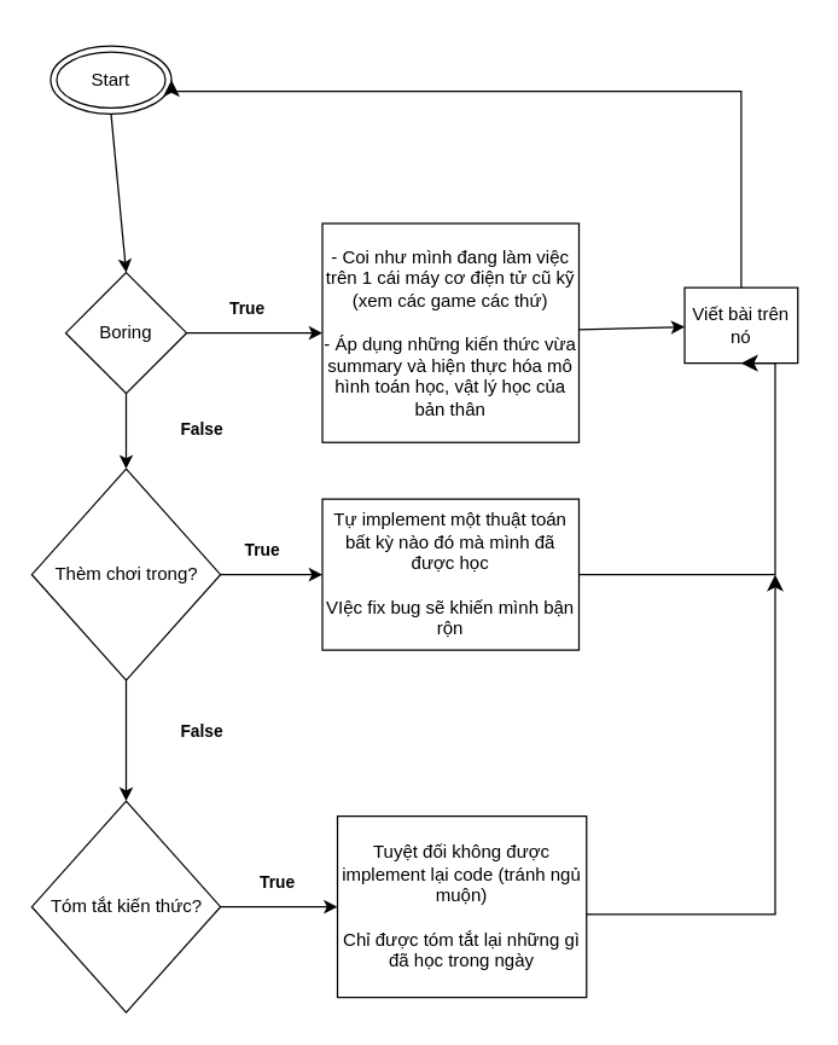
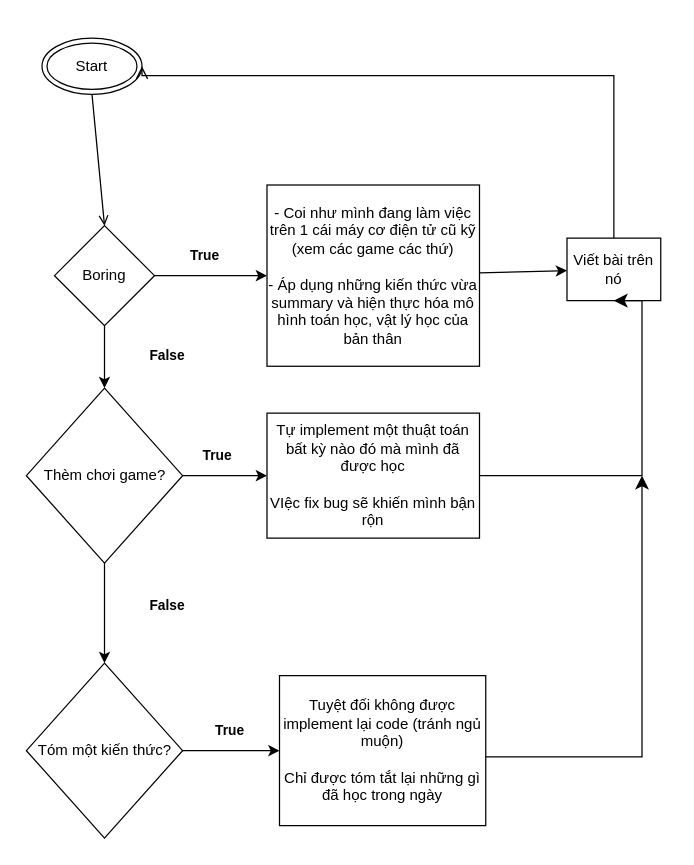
  <mxCell id="0" />
  <mxCell id="1" parent="0" />
- <mxCell id="2" style="edgeStyle=none;html=1;exitX=0.5;exitY=1;exitDx=0;exitDy=0;entryX=0.5;entryY=0;entryDx=0;entryDy=0;" parent="1" source="3" target="6" edge="1"><mxGeometry relative="1" as="geometry" /></mxCell>
+ <mxCell id="2" style="edgeStyle=none;html=1;exitX=0.5;exitY=1;exitDx=0;exitDy=0;entryX=0.5;entryY=0;entryDx=0;entryDy=0;endArrow=open;" parent="1" source="3" target="6" edge="1"><mxGeometry relative="1" as="geometry" /></mxCell>
  <mxCell id="3" value="Start" style="ellipse;shape=doubleEllipse;whiteSpace=wrap;html=1;" parent="1" vertex="1"><mxGeometry x="33" y="30" width="80" height="45" as="geometry" /></mxCell>
  <mxCell id="4" value="" style="edgeStyle=none;html=1;" parent="1" source="6" target="8" edge="1"><mxGeometry relative="1" as="geometry" /></mxCell>
  <mxCell id="5" style="edgeStyle=none;html=1;exitX=0.5;exitY=1;exitDx=0;exitDy=0;entryX=0.5;entryY=0;entryDx=0;entryDy=0;" edge="1" parent="1" source="6" target="13"><mxGeometry relative="1" as="geometry" /></mxCell>
  <mxCell id="6" value="Boring" style="rhombus;whiteSpace=wrap;html=1;" parent="1" vertex="1"><mxGeometry x="43" y="180" width="80" height="80" as="geometry" /></mxCell>
  <mxCell id="7" value="" style="edgeStyle=none;html=1;" parent="1" source="8" target="9" edge="1"><mxGeometry relative="1" as="geometry" /></mxCell>
  <mxCell id="8" value="- Coi như mình đang làm việc trên 1 cái máy cơ điện tử cũ kỹ (xem các game các thứ)&lt;br&gt;&lt;br&gt;- Áp dụng những kiến thức vừa summary và hiện thực hóa mô hình toán học, vật lý học của bản thân" style="whiteSpace=wrap;html=1;" parent="1" vertex="1"><mxGeometry x="213" y="147.5" width="170" height="145" as="geometry" /></mxCell>
  <mxCell id="9" value="Viết bài trên nó" style="whiteSpace=wrap;html=1;" parent="1" vertex="1"><mxGeometry x="453" y="190" width="75" height="50" as="geometry" /></mxCell>
- <mxCell id="10" value="" style="edgeStyle=elbowEdgeStyle;elbow=vertical;endArrow=classic;html=1;curved=0;rounded=0;endSize=8;startSize=8;exitX=0.5;exitY=0;exitDx=0;exitDy=0;entryX=1;entryY=0.5;entryDx=0;entryDy=0;" parent="1" source="9" target="3" edge="1"><mxGeometry width="50" height="50" relative="1" as="geometry"><mxPoint x="543" y="120" as="sourcePoint" /><mxPoint x="593" y="70" as="targetPoint" /><Array as="points"><mxPoint x="253" y="60" /><mxPoint x="263" y="30" /><mxPoint x="533" y="20" /></Array></mxGeometry></mxCell>
+ <mxCell id="10" value="" style="edgeStyle=elbowEdgeStyle;elbow=vertical;endArrow=open;html=1;curved=0;rounded=0;endSize=8;startSize=8;exitX=0.5;exitY=0;exitDx=0;exitDy=0;entryX=1;entryY=0.5;entryDx=0;entryDy=0;" parent="1" source="9" target="3" edge="1"><mxGeometry width="50" height="50" relative="1" as="geometry"><mxPoint x="543" y="120" as="sourcePoint" /><mxPoint x="593" y="70" as="targetPoint" /><Array as="points"><mxPoint x="253" y="60" /><mxPoint x="263" y="30" /><mxPoint x="533" y="20" /></Array></mxGeometry></mxCell>
  <mxCell id="11" value="" style="edgeStyle=none;html=1;" edge="1" parent="1" source="13" target="14"><mxGeometry relative="1" as="geometry" /></mxCell>
  <mxCell id="12" value="" style="edgeStyle=none;html=1;" edge="1" parent="1" source="13" target="17"><mxGeometry relative="1" as="geometry" /></mxCell>
- <mxCell id="13" value="Thèm chơi trong?" style="rhombus;whiteSpace=wrap;html=1;" vertex="1" parent="1"><mxGeometry x="20.5" y="310" width="125" height="140" as="geometry" /></mxCell>
+ <mxCell id="13" value="Thèm chơi game?" style="rhombus;whiteSpace=wrap;html=1;" vertex="1" parent="1"><mxGeometry x="20.5" y="310" width="125" height="140" as="geometry" /></mxCell>
  <mxCell id="14" value="Tự implement một thuật toán bất kỳ nào đó mà mình đã được học&lt;br&gt;&lt;br&gt;VIệc fix bug sẽ khiến mình bận rộn" style="whiteSpace=wrap;html=1;" vertex="1" parent="1"><mxGeometry x="213" y="330" width="170" height="100" as="geometry" /></mxCell>
  <mxCell id="15" value="" style="edgeStyle=segmentEdgeStyle;endArrow=classic;html=1;curved=0;rounded=0;endSize=8;startSize=8;entryX=0.5;entryY=1;entryDx=0;entryDy=0;" edge="1" parent="1" target="9"><mxGeometry width="50" height="50" relative="1" as="geometry"><mxPoint x="383" y="380" as="sourcePoint" /><mxPoint x="433" y="330" as="targetPoint" /><Array as="points"><mxPoint x="513" y="380" /></Array></mxGeometry></mxCell>
  <mxCell id="16" value="" style="edgeStyle=none;html=1;fontSize=11;" edge="1" parent="1" source="17" target="23"><mxGeometry relative="1" as="geometry" /></mxCell>
- <mxCell id="17" value="Tóm tắt kiến thức?" style="rhombus;whiteSpace=wrap;html=1;" vertex="1" parent="1"><mxGeometry x="20.5" y="530" width="125" height="140" as="geometry" /></mxCell>
+ <mxCell id="17" value="Tóm một kiến thức?" style="rhombus;whiteSpace=wrap;html=1;" vertex="1" parent="1"><mxGeometry x="20.5" y="530" width="125" height="140" as="geometry" /></mxCell>
  <mxCell id="18" value="&lt;font style=&quot;font-size: 11px;&quot;&gt;True&lt;/font&gt;" style="text;strokeColor=none;fillColor=none;html=1;fontSize=24;fontStyle=1;verticalAlign=middle;align=center;" vertex="1" parent="1"><mxGeometry x="113" y="180" width="100" height="40" as="geometry" /></mxCell>
  <mxCell id="19" value="&lt;font style=&quot;font-size: 11px;&quot;&gt;True&lt;/font&gt;" style="text;strokeColor=none;fillColor=none;html=1;fontSize=24;fontStyle=1;verticalAlign=middle;align=center;" vertex="1" parent="1"><mxGeometry x="123" y="340" width="100" height="40" as="geometry" /></mxCell>
  <mxCell id="20" value="&lt;font style=&quot;font-size: 11px;&quot;&gt;False&lt;/font&gt;" style="text;strokeColor=none;fillColor=none;html=1;fontSize=24;fontStyle=1;verticalAlign=middle;align=center;" vertex="1" parent="1"><mxGeometry x="83" y="460" width="100" height="40" as="geometry" /></mxCell>
  <mxCell id="21" value="&lt;font style=&quot;font-size: 11px;&quot;&gt;False&lt;/font&gt;" style="text;strokeColor=none;fillColor=none;html=1;fontSize=24;fontStyle=1;verticalAlign=middle;align=center;" vertex="1" parent="1"><mxGeometry x="83" y="260" width="100" height="40" as="geometry" /></mxCell>
  <mxCell id="22" value="&lt;font style=&quot;font-size: 11px;&quot;&gt;True&lt;/font&gt;" style="text;strokeColor=none;fillColor=none;html=1;fontSize=24;fontStyle=1;verticalAlign=middle;align=center;" vertex="1" parent="1"><mxGeometry x="133" y="560" width="100" height="40" as="geometry" /></mxCell>
  <mxCell id="23" value="Tuyệt đối không được implement lại code (tránh ngủ muộn)&lt;br&gt;&lt;br&gt;Chỉ được tóm tắt lại những gì đã học trong ngày" style="whiteSpace=wrap;html=1;" vertex="1" parent="1"><mxGeometry x="223" y="540" width="165" height="120" as="geometry" /></mxCell>
  <mxCell id="24" value="" style="edgeStyle=segmentEdgeStyle;endArrow=classic;html=1;curved=0;rounded=0;endSize=8;startSize=8;fontSize=11;" edge="1" parent="1"><mxGeometry width="50" height="50" relative="1" as="geometry"><mxPoint x="388" y="605" as="sourcePoint" /><mxPoint x="513" y="380" as="targetPoint" /><Array as="points"><mxPoint x="513" y="605" /><mxPoint x="513" y="555" /></Array></mxGeometry></mxCell>
